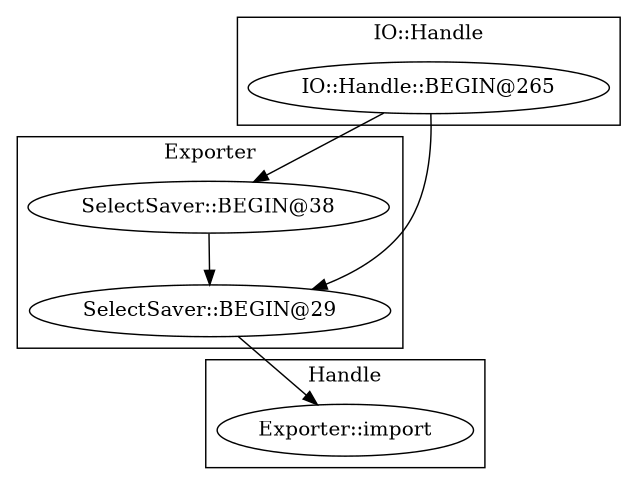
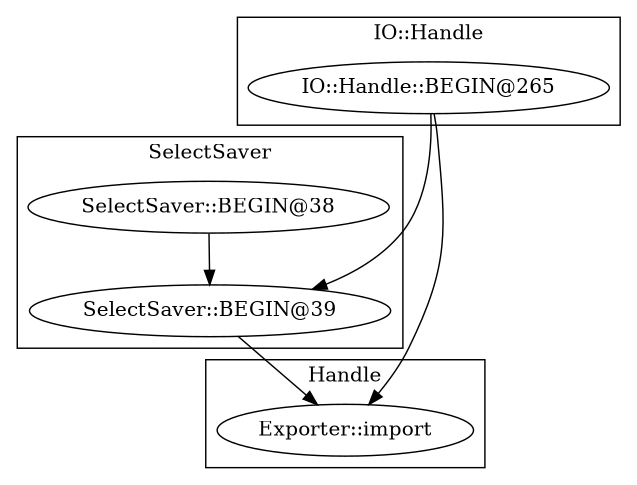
  digraph {
    "IO::Handle::BEGIN@265"
    "Exporter::import"
    "SelectSaver::BEGIN@38"
-   "SelectSaver::BEGIN@39" [label="SelectSaver::BEGIN@29"]
+   "SelectSaver::BEGIN@39"
    subgraph cluster_1 {
      label="IO::Handle"
      "IO::Handle::BEGIN@265"
    }
    subgraph cluster_2 {
      label=Handle
      "Exporter::import"
    }
    subgraph cluster_3 {
-     label=Exporter
+     label=SelectSaver
      "SelectSaver::BEGIN@38"
      "SelectSaver::BEGIN@39"
    }
-   "IO::Handle::BEGIN@265" -> "SelectSaver::BEGIN@38"
+   "IO::Handle::BEGIN@265" -> "Exporter::import"
    "IO::Handle::BEGIN@265" -> "SelectSaver::BEGIN@39"
    "SelectSaver::BEGIN@38" -> "SelectSaver::BEGIN@39"
    "SelectSaver::BEGIN@39" -> "Exporter::import"
  }
